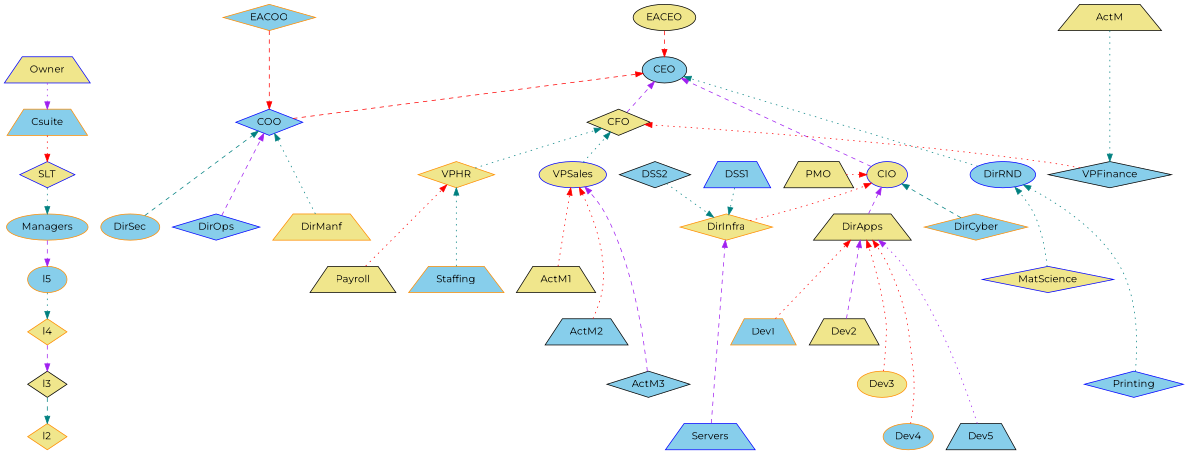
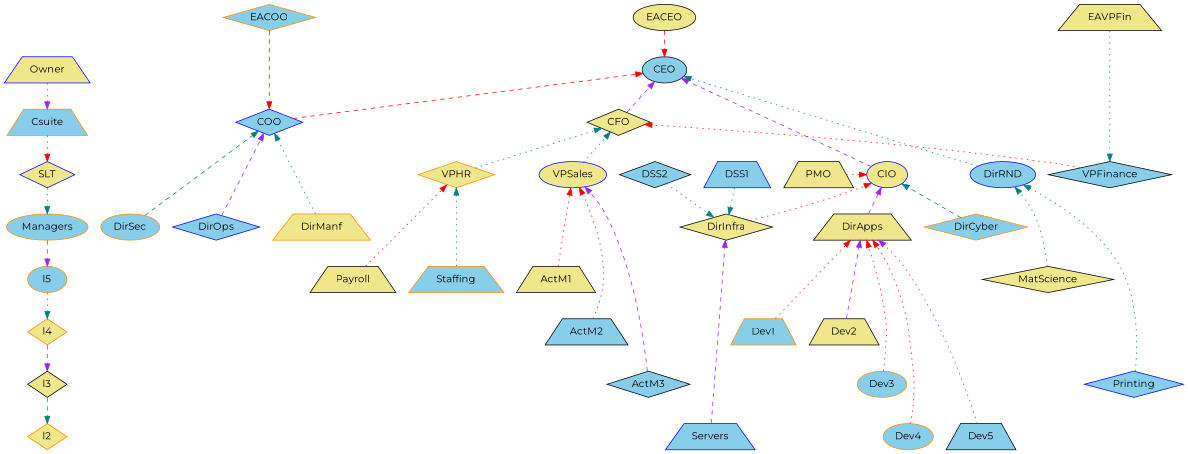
  digraph {
    fontname=Montserrat
    nodespe=1.0
    rankdir=TB
    node [color=black fillcolor=skyblue fontanme=Courier fontname=Montserrat shape=diamond style=filled]
    edge [color=teal fontname=Montserrat style=dotted]
    Owner [color=blue fillcolor=khaki shape=trapezium]
    CEO [shape=ellipse]
    Csuite [color=darkorange shape=trapezium]
    COO [color=blue]
    CFO [fillcolor=khaki]
    SLT [color=blue fillcolor=khaki]
    CIO [color=blue fillcolor=khaki shape=ellipse]
    DirRND [color=blue shape=ellipse]
    VPSales [color=blue fillcolor=khaki shape=ellipse]
    VPFinance
    VPHR [color=darkorange fillcolor=khaki]
    PMO [fillcolor=khaki shape=trapezium]
    Managers [color=darkorange shape=ellipse]
-   DirInfra [color=darkorange fillcolor=khaki]
+   DirInfra [fillcolor=khaki]
    DirApps [fillcolor=khaki shape=trapezium]
    DirCyber [color=darkorange]
    DirManf [color=darkorange fillcolor=khaki shape=trapezium]
    DirSec [color=darkorange shape=ellipse]
    DirOps [color=blue]
    EACEO [fillcolor=khaki shape=ellipse]
    EACOO [color=darkorange]
-   EAVPFin [fillcolor=khaki shape=trapezium label=ActM]
+   EAVPFin [fillcolor=khaki shape=trapezium]
    l5 [color=darkorange shape=ellipse]
    Payroll [fillcolor=khaki shape=trapezium]
    Staffing [color=darkorange shape=trapezium]
    l4 [color=darkorange fillcolor=khaki]
    Dev1 [color=darkorange shape=trapezium]
    Dev2 [fillcolor=khaki shape=trapezium]
    l3 [fillcolor=khaki]
-   Dev3 [color=darkorange fillcolor=khaki shape=ellipse]
+   Dev3 [color=darkorange shape=ellipse]
    l2 [color=darkorange fillcolor=khaki]
    Servers [color=blue shape=trapezium]
    Dev4 [color=darkorange shape=ellipse]
    Dev5 [shape=trapezium]
    DSS1 [color=blue shape=trapezium]
    DSS2
-   MatScience [color=blue fillcolor=khaki]
+   MatScience [fillcolor=khaki]
    Printing [color=blue]
    ActM1 [fillcolor=khaki shape=trapezium]
    ActM2 [shape=trapezium]
    ActM3
    subgraph sub_1 {
      rank=same
      Owner
      CEO
    }
    subgraph sub_2 {
      rank=same
      Csuite
      COO
      CFO
    }
    subgraph sub_3 {
      rank=same
      SLT
      CIO
      DirRND
      VPSales
      VPFinance
      VPHR
      PMO
    }
    subgraph sub_4 {
      rank=same
      Managers
      DirInfra
      DirApps
      DirCyber
      DirManf
    }
    subgraph sub_5 {
      rank=same
      Managers
      DirSec
      DirOps
    }
    subgraph sub_6 {
      rank=same
      EACEO
      EACOO
      EAVPFin
    }
    subgraph sub_7 {
      rank=same
      l5
      Payroll
      Staffing
    }
    subgraph sub_8 {
      rank=same
      l4
      Dev1
      Dev2
    }
    subgraph sub_9 {
      rank=same
      l3
      Dev3
    }
    subgraph sub_10 {
      rank=same
      l2
      Servers
      Dev4
      Dev5
    }
    subgraph sub_11 {
      rank=same
      DSS1
      DSS2
    }
    subgraph sub_12 {
      rank=same
      l5
      MatScience
    }
    subgraph sub_13 {
      rank=same
      l3
      Printing
    }
    subgraph sub_14 {
      rank=same
      l5
      ActM1
    }
    subgraph sub_15 {
      rank=same
      l4
      ActM2
    }
    subgraph sub_16 {
      rank=same
      l3
      ActM3
    }
    Owner -> Csuite [color=purple]
    Csuite -> SLT [color=red]
    COO -> CEO [color=red style=dashed]
    CFO -> CEO [color=purple style=dashed]
    SLT -> Managers
    CIO -> CEO [color=purple style=dashed]
    DirRND -> CEO
    VPSales -> CFO
    VPFinance -> CFO [color=red]
    VPHR -> CFO
    PMO -> CIO [color=red]
    Managers -> l5 [color=purple style=dashed]
    DirInfra -> CIO [color=red]
    DirApps -> CIO [color=purple style=dashed]
    DirCyber -> CIO [style=dashed]
    DirManf -> COO
    DirSec -> COO [style=dashed]
    DirOps -> COO [color=purple style=dashed]
    EACEO -> CEO [color=red style=dashed]
    EACOO -> COO [color=red style=dashed]
    EAVPFin -> VPFinance
    l5 -> l4
    Payroll -> VPHR [color=red]
    Staffing -> VPHR
    l4 -> l3 [color=purple style=dashed]
    Dev1 -> DirApps [color=red]
    Dev2 -> DirApps [color=purple style=dashed]
    l3 -> l2 [style=dashed]
    Dev3 -> DirApps [color=red]
    Servers -> DirInfra [color=purple style=dashed]
    Dev4 -> DirApps [color=red]
    Dev5 -> DirApps [color=purple]
    DSS1 -> DirInfra
    DSS2 -> DirInfra
    MatScience -> DirRND
    Printing -> DirRND
    ActM1 -> VPSales [color=red]
    ActM2 -> VPSales [color=red]
    ActM3 -> VPSales [color=purple style=dashed]
  }
